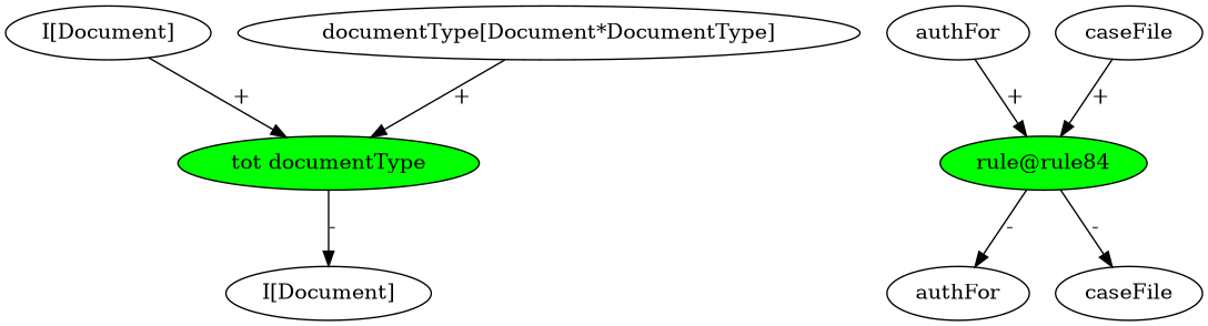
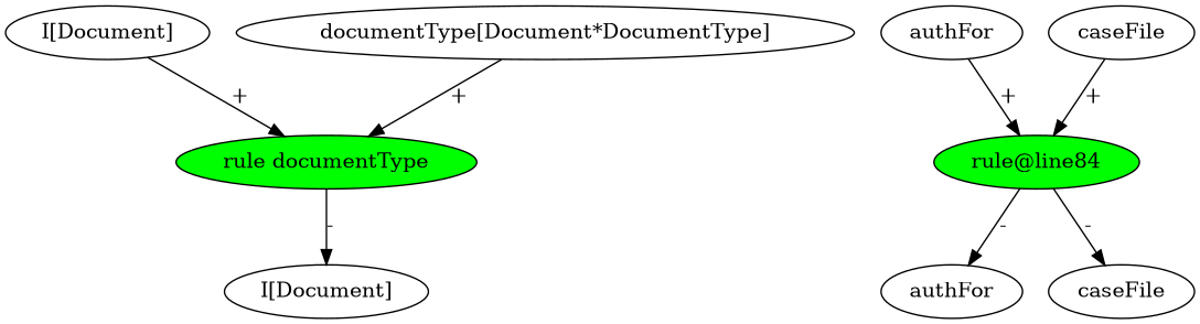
  digraph {
    rankdir=TB
    splines=true
    n1 [label="I[Document]"]
-   n2 [fillcolor=green label="tot documentType" style=filled]
+   n2 [fillcolor=green label="rule documentType" style=filled]
    n3 [label="I[Document]"]
    n4 [label=authFor]
-   n5 [fillcolor=green label="rule@rule84" style=filled]
+   n5 [fillcolor=green label="rule@line84" style=filled]
    n6 [label=authFor]
    n7 [label=caseFile]
    n8 [label=caseFile]
    n9 [label="documentType[Document*DocumentType]"]
    n1 -> n2 [label="+"]
    n2 -> n3 [label="-"]
    n4 -> n5 [label="+"]
    n5 -> n6 [label="-"]
    n5 -> n7 [label="-"]
    n8 -> n5 [label="+"]
    n9 -> n2 [label="+"]
  }
